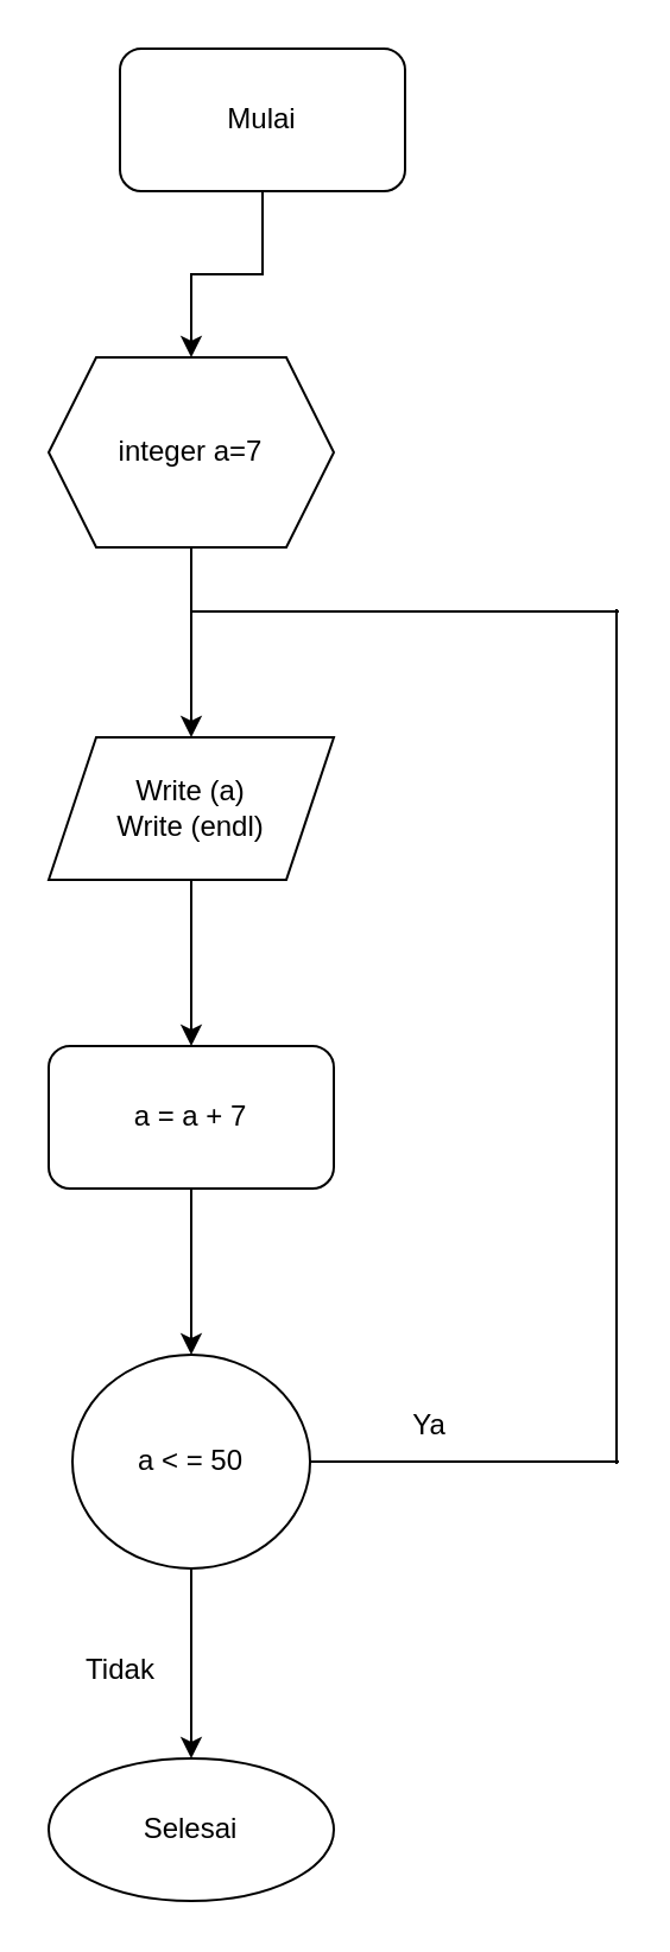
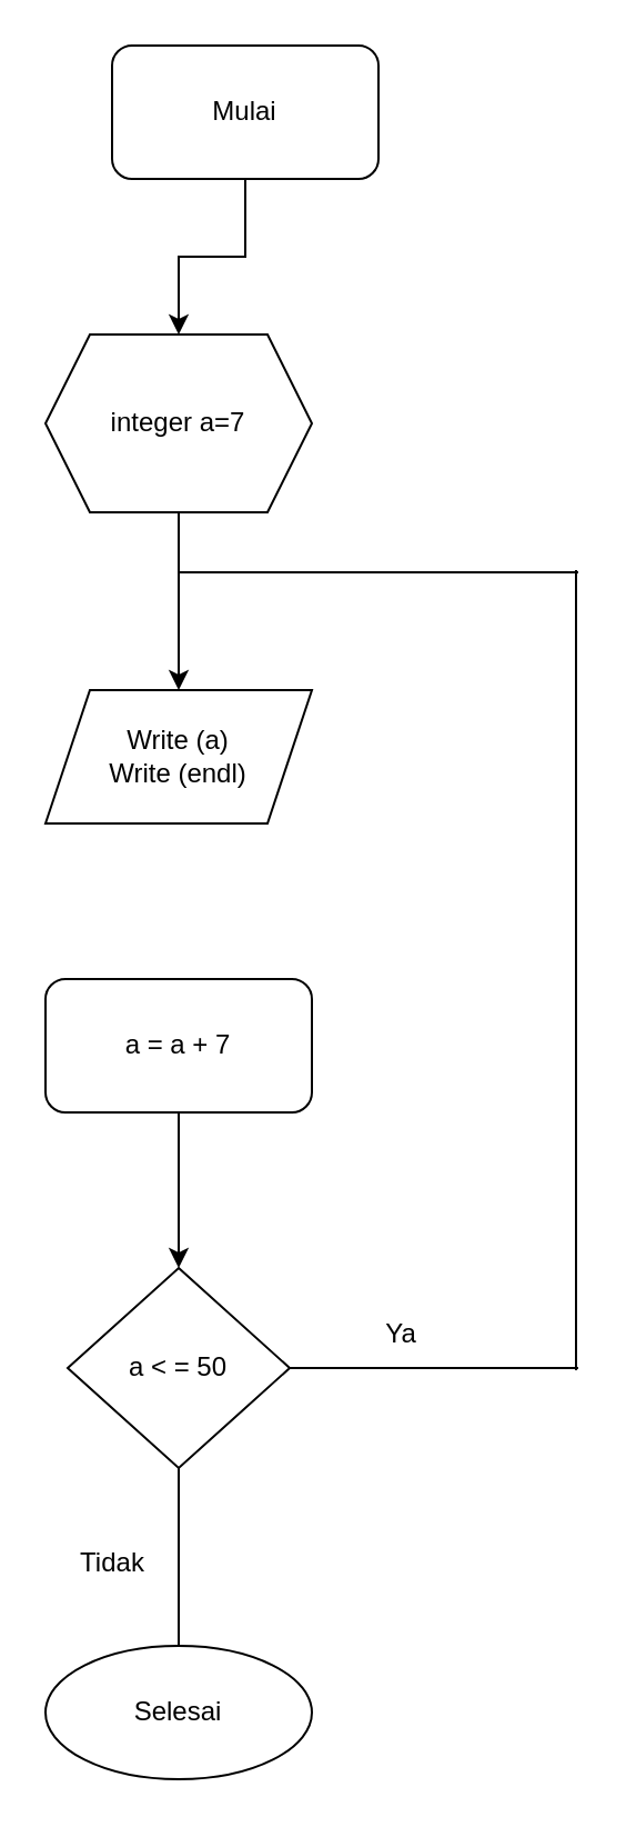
  <mxCell id="0" />
  <mxCell id="1" parent="0" />
  <mxCell id="2" value="" style="edgeStyle=orthogonalEdgeStyle;rounded=0;orthogonalLoop=1;jettySize=auto;html=1;" edge="1" parent="1" source="3" target="5"><mxGeometry relative="1" as="geometry" /></mxCell>
  <mxCell id="3" value="Mulai" style="rounded=1;whiteSpace=wrap;html=1;" vertex="1" parent="1"><mxGeometry x="50" y="20" width="120" height="60" as="geometry" /></mxCell>
  <mxCell id="4" value="" style="edgeStyle=orthogonalEdgeStyle;rounded=0;orthogonalLoop=1;jettySize=auto;html=1;" edge="1" parent="1" source="5" target="7"><mxGeometry relative="1" as="geometry" /></mxCell>
  <mxCell id="5" value="integer a=7" style="shape=hexagon;perimeter=hexagonPerimeter2;whiteSpace=wrap;html=1;fixedSize=1;" vertex="1" parent="1"><mxGeometry x="20" y="150" width="120" height="80" as="geometry" /></mxCell>
- <mxCell id="6" value="" style="edgeStyle=orthogonalEdgeStyle;rounded=0;orthogonalLoop=1;jettySize=auto;html=1;" edge="1" parent="1" source="7" target="9"><mxGeometry relative="1" as="geometry" /></mxCell>
  <mxCell id="7" value="Write (a)&lt;br&gt;Write (endl)" style="shape=parallelogram;perimeter=parallelogramPerimeter;whiteSpace=wrap;html=1;fixedSize=1;" vertex="1" parent="1"><mxGeometry x="20" y="310" width="120" height="60" as="geometry" /></mxCell>
  <mxCell id="8" value="" style="edgeStyle=orthogonalEdgeStyle;rounded=0;orthogonalLoop=1;jettySize=auto;html=1;" edge="1" parent="1" source="9" target="11"><mxGeometry relative="1" as="geometry" /></mxCell>
  <mxCell id="9" value="a = a + 7" style="whiteSpace=wrap;html=1;rounded=1;" vertex="1" parent="1"><mxGeometry x="20" y="440" width="120" height="60" as="geometry" /></mxCell>
- <mxCell id="10" value="" style="edgeStyle=orthogonalEdgeStyle;rounded=0;orthogonalLoop=1;jettySize=auto;html=1;" edge="1" parent="1" source="11" target="12"><mxGeometry relative="1" as="geometry" /></mxCell>
- <mxCell id="11" value="a &amp;lt; = 50" style="ellipse;whiteSpace=wrap;html=1;" vertex="1" parent="1"><mxGeometry x="30" y="570" width="100" height="90" as="geometry" /></mxCell>
+ <mxCell id="10" value="" style="edgeStyle=orthogonalEdgeStyle;rounded=0;orthogonalLoop=1;jettySize=auto;html=1;endArrow=none;" edge="1" parent="1" source="11" target="12"><mxGeometry relative="1" as="geometry" /></mxCell>
+ <mxCell id="11" value="a &amp;lt; = 50" style="rhombus;whiteSpace=wrap;html=1;" vertex="1" parent="1"><mxGeometry x="30" y="570" width="100" height="90" as="geometry" /></mxCell>
  <mxCell id="12" value="Selesai" style="ellipse;whiteSpace=wrap;html=1;" vertex="1" parent="1"><mxGeometry x="20" y="740" width="120" height="60" as="geometry" /></mxCell>
  <mxCell id="13" value="&lt;br&gt;Tidak" style="text;html=1;align=center;verticalAlign=middle;resizable=0;points=[];autosize=1;strokeColor=none;fillColor=none;" vertex="1" parent="1"><mxGeometry x="25" y="675" width="50" height="40" as="geometry" /></mxCell>
  <mxCell id="14" value="" style="endArrow=none;html=1;rounded=0;exitX=1;exitY=0.5;exitDx=0;exitDy=0;" edge="1" parent="1" source="11"><mxGeometry width="50" height="50" relative="1" as="geometry"><mxPoint x="240" y="500" as="sourcePoint" /><mxPoint x="260" y="615" as="targetPoint" /></mxGeometry></mxCell>
  <mxCell id="15" value="" style="endArrow=none;html=1;rounded=0;" edge="1" parent="1"><mxGeometry width="50" height="50" relative="1" as="geometry"><mxPoint x="259" y="616" as="sourcePoint" /><mxPoint x="259" y="256" as="targetPoint" /></mxGeometry></mxCell>
  <mxCell id="16" value="" style="endArrow=none;html=1;rounded=0;" edge="1" parent="1"><mxGeometry width="50" height="50" relative="1" as="geometry"><mxPoint x="80" y="257" as="sourcePoint" /><mxPoint x="260" y="257" as="targetPoint" /></mxGeometry></mxCell>
  <mxCell id="17" value="Ya" style="text;html=1;align=center;verticalAlign=middle;resizable=0;points=[];autosize=1;strokeColor=none;fillColor=none;" vertex="1" parent="1"><mxGeometry x="160" y="585" width="40" height="30" as="geometry" /></mxCell>
